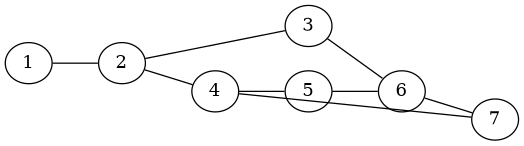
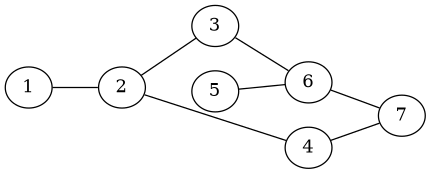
  graph {
    rankdir=LR
    splines=false
    node [shape=ellipse]
    1 [height=0.3 width=0.3]
    2 [height=0.3 width=0.3]
    3 [height=0.3 width=0.3]
    4 [height=0.3 width=0.3]
    6 [height=0.3 width=0.3]
    5 [height=0.3 width=0.3]
    7 [height=0.3 width=0.3]
    1 -- 2
    2 -- 3
    2 -- 4
    3 -- 6
-   4 -- 5
    4 -- 7
    6 -- 7
    5 -- 6
  }
